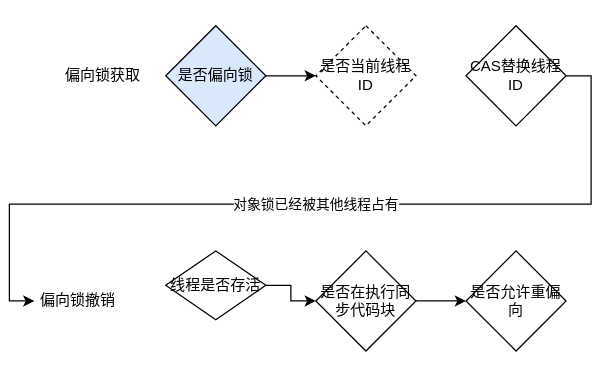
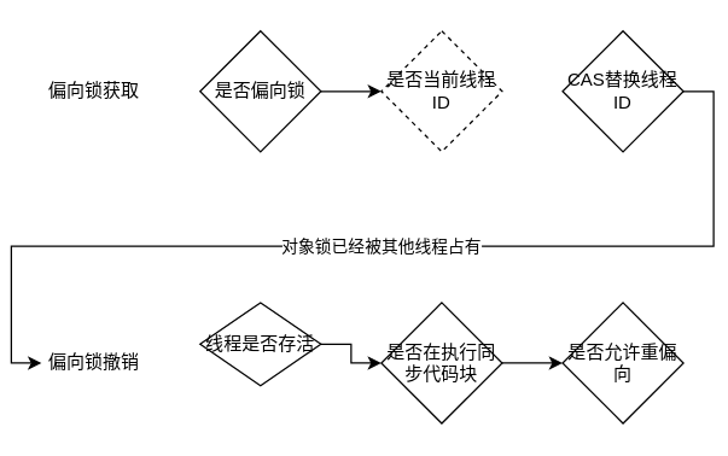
  <mxCell id="0" />
  <mxCell id="1" parent="0" />
  <mxCell id="2" value="" style="edgeStyle=orthogonalEdgeStyle;rounded=0;orthogonalLoop=1;jettySize=auto;html=1;" edge="1" parent="1" source="3" target="4"><mxGeometry relative="1" as="geometry" /></mxCell>
- <mxCell id="3" value="是否偏向锁" style="rhombus;whiteSpace=wrap;html=1;fillColor=#dae8fc;" vertex="1" parent="1"><mxGeometry x="130" y="20" width="80" height="80" as="geometry" /></mxCell>
+ <mxCell id="3" value="是否偏向锁" style="rhombus;whiteSpace=wrap;html=1;" vertex="1" parent="1"><mxGeometry x="130" y="20" width="80" height="80" as="geometry" /></mxCell>
  <mxCell id="4" value="是否当前线程ID" style="rhombus;whiteSpace=wrap;html=1;dashed=1;" vertex="1" parent="1"><mxGeometry x="250" y="20" width="80" height="80" as="geometry" /></mxCell>
  <mxCell id="5" value="对象锁已经被其他线程占有" style="edgeStyle=orthogonalEdgeStyle;rounded=0;orthogonalLoop=1;jettySize=auto;html=1;entryX=0;entryY=0.5;entryDx=0;entryDy=0;exitX=1;exitY=0.5;exitDx=0;exitDy=0;" edge="1" parent="1" source="6" target="8"><mxGeometry relative="1" as="geometry" /></mxCell>
  <mxCell id="6" value="CAS替换线程ID" style="rhombus;whiteSpace=wrap;html=1;" vertex="1" parent="1"><mxGeometry x="370" y="20" width="80" height="80" as="geometry" /></mxCell>
- <mxCell id="7" value="偏向锁获取" style="text;html=1;strokeColor=none;fillColor=none;align=center;verticalAlign=middle;whiteSpace=wrap;rounded=0;" vertex="1" parent="1"><mxGeometry x="40" y="45" width="80" height="30" as="geometry" /></mxCell>
+ <mxCell id="7" value="偏向锁获取" style="text;html=1;strokeColor=none;fillColor=none;align=center;verticalAlign=middle;whiteSpace=wrap;rounded=0;" vertex="1" parent="1"><mxGeometry x="20" y="45" width="80" height="30" as="geometry" /></mxCell>
  <mxCell id="8" value="偏向锁撤销" style="text;html=1;strokeColor=none;fillColor=none;align=center;verticalAlign=middle;whiteSpace=wrap;rounded=0;" vertex="1" parent="1"><mxGeometry x="25" y="225" width="70" height="30" as="geometry" /></mxCell>
  <mxCell id="9" value="" style="edgeStyle=orthogonalEdgeStyle;rounded=0;orthogonalLoop=1;jettySize=auto;html=1;" edge="1" parent="1" source="10" target="12"><mxGeometry relative="1" as="geometry" /></mxCell>
  <mxCell id="10" value="线程是否存活" style="rhombus;whiteSpace=wrap;html=1;" vertex="1" parent="1"><mxGeometry x="130" y="200" width="80" height="55" as="geometry" /></mxCell>
  <mxCell id="11" value="" style="edgeStyle=orthogonalEdgeStyle;rounded=0;orthogonalLoop=1;jettySize=auto;html=1;" edge="1" parent="1" source="12" target="13"><mxGeometry relative="1" as="geometry" /></mxCell>
  <mxCell id="12" value="是否在执行同步代码块" style="rhombus;whiteSpace=wrap;html=1;" vertex="1" parent="1"><mxGeometry x="250" y="200" width="80" height="80" as="geometry" /></mxCell>
  <mxCell id="13" value="是否允许重偏向" style="rhombus;whiteSpace=wrap;html=1;" vertex="1" parent="1"><mxGeometry x="370" y="200" width="80" height="80" as="geometry" /></mxCell>
